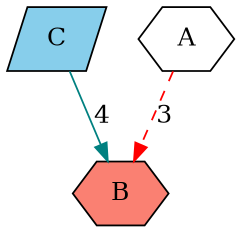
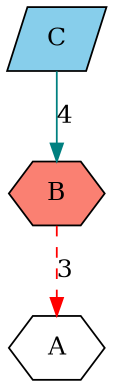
  digraph {
    node [shape=hexagon style=filled]
    n1 [fillcolor=skyblue label=C shape=parallelogram]
    n2 [fillcolor=salmon label=B]
    n3 [fillcolor=white label=A]
    n1 -> n2 [color=teal label=4 style=solid]
-   n3 -> n2 [color=red label=3 style=dashed]
+   n2 -> n3 [color=red label=3 style=dashed]
  }
